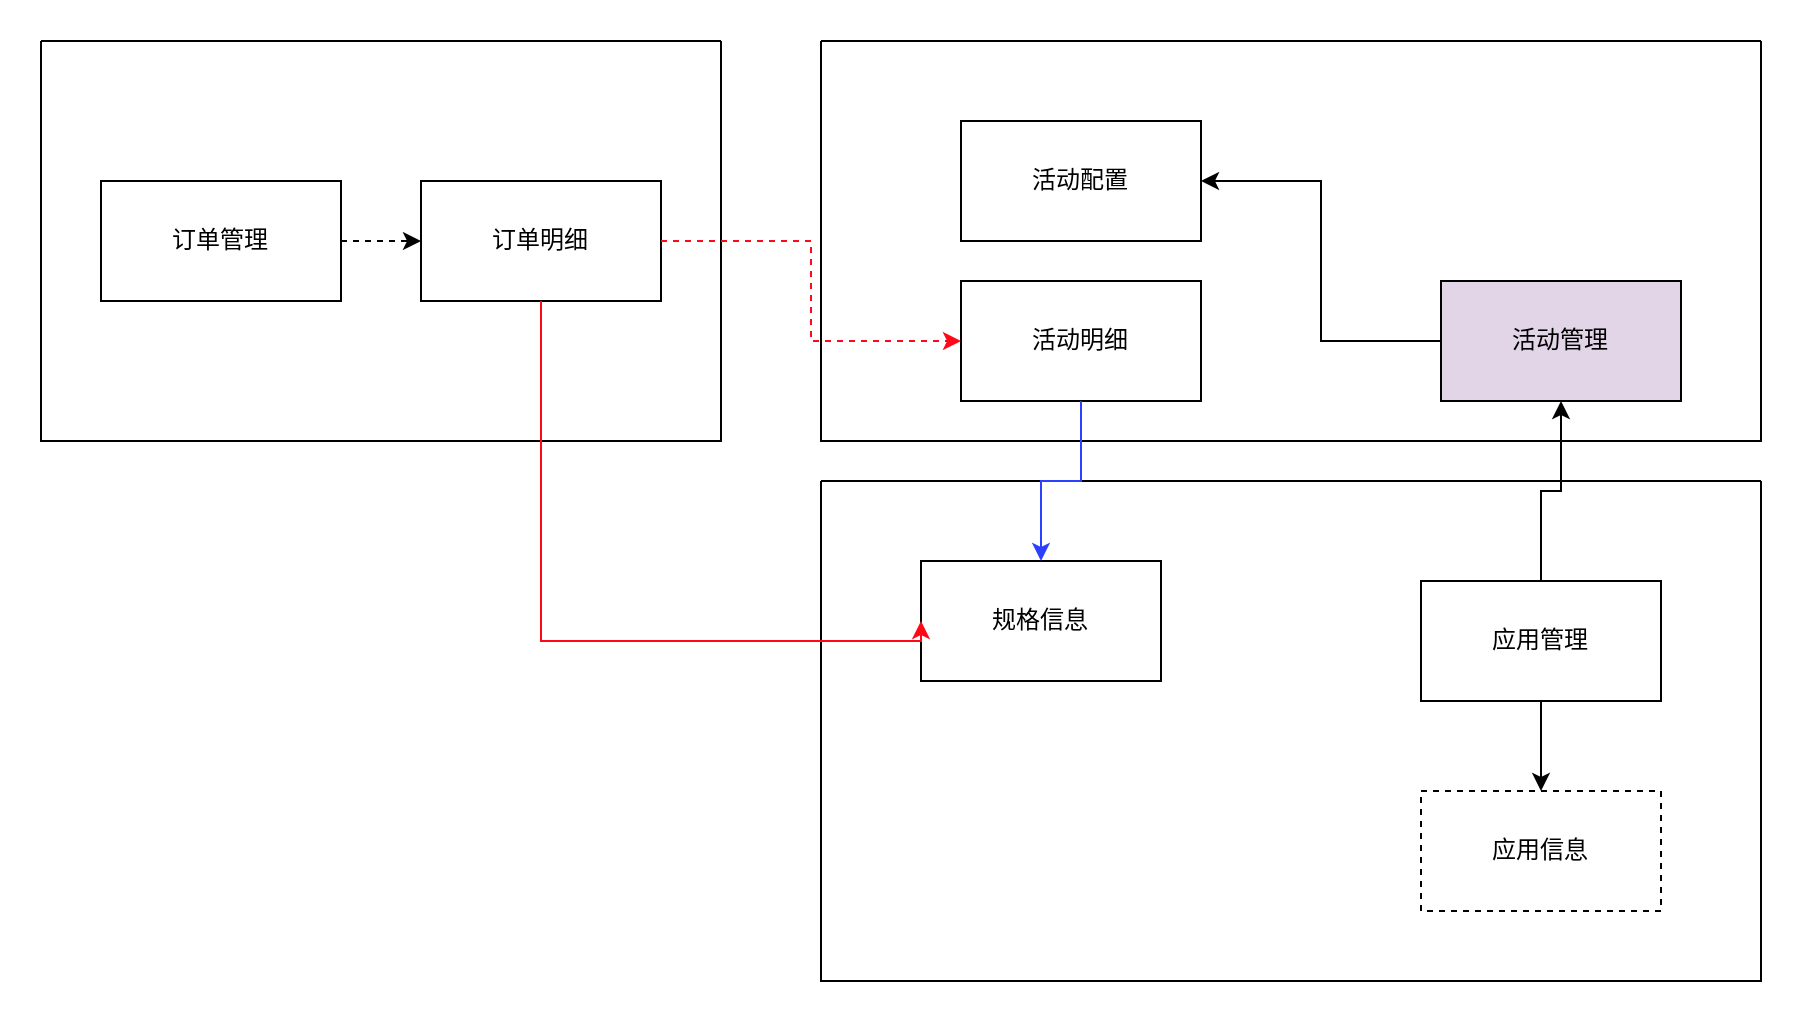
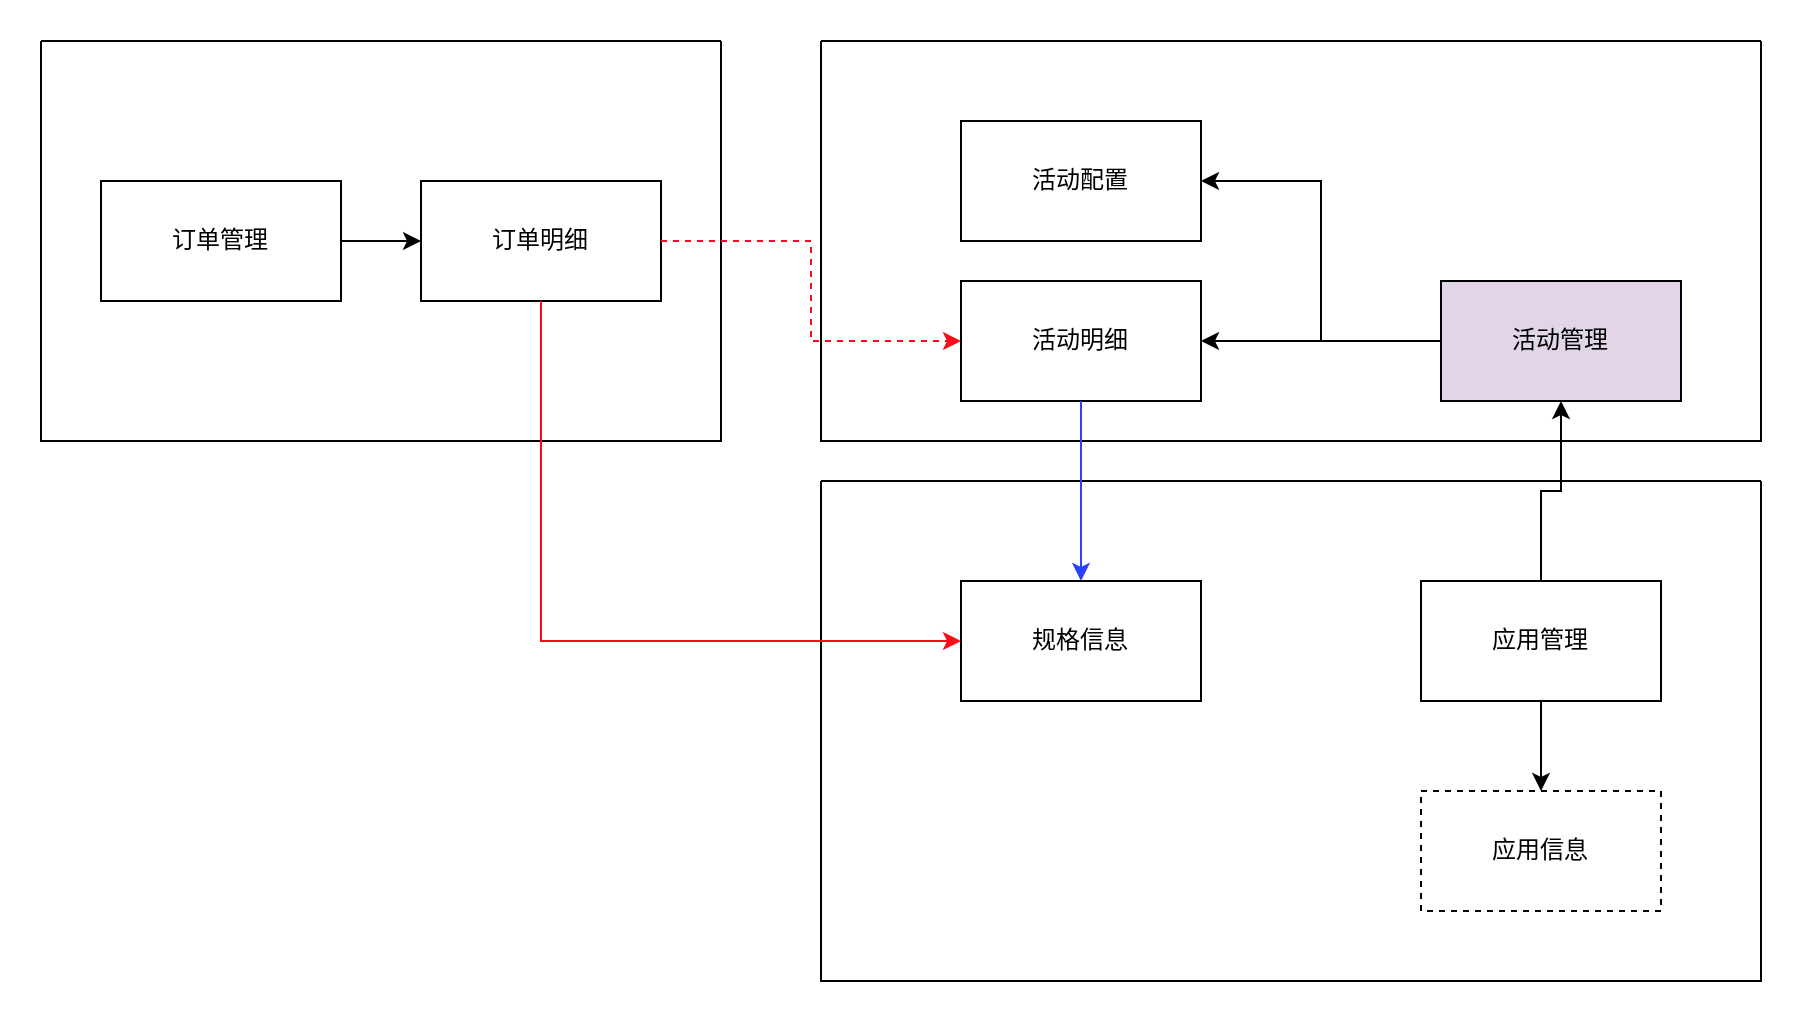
  <mxCell id="0" />
  <mxCell id="1" parent="0" />
  <mxCell id="2" value="" style="swimlane;startSize=0;" vertex="1" parent="1"><mxGeometry x="20" y="20" width="340" height="200" as="geometry" /></mxCell>
- <mxCell id="3" style="edgeStyle=orthogonalEdgeStyle;rounded=0;orthogonalLoop=1;jettySize=auto;html=1;entryX=0;entryY=0.5;entryDx=0;entryDy=0;dashed=1;" edge="1" parent="2" source="4" target="5"><mxGeometry relative="1" as="geometry" /></mxCell>
+ <mxCell id="3" style="edgeStyle=orthogonalEdgeStyle;rounded=0;orthogonalLoop=1;jettySize=auto;html=1;entryX=0;entryY=0.5;entryDx=0;entryDy=0;" edge="1" parent="2" source="4" target="5"><mxGeometry relative="1" as="geometry" /></mxCell>
  <mxCell id="4" value="订单管理" style="rounded=0;whiteSpace=wrap;html=1;" vertex="1" parent="2"><mxGeometry x="30" y="70" width="120" height="60" as="geometry" /></mxCell>
  <mxCell id="5" value="订单明细" style="rounded=0;whiteSpace=wrap;html=1;" vertex="1" parent="2"><mxGeometry x="190" y="70" width="120" height="60" as="geometry" /></mxCell>
  <mxCell id="6" value="" style="swimlane;startSize=0;" vertex="1" parent="1"><mxGeometry x="410" y="240" width="470" height="250" as="geometry" /></mxCell>
  <mxCell id="7" style="edgeStyle=orthogonalEdgeStyle;rounded=0;orthogonalLoop=1;jettySize=auto;html=1;entryX=0.5;entryY=0;entryDx=0;entryDy=0;strokeColor=#000000;" edge="1" parent="6" source="8" target="9"><mxGeometry relative="1" as="geometry" /></mxCell>
  <mxCell id="8" value="应用管理" style="rounded=0;whiteSpace=wrap;html=1;" vertex="1" parent="6"><mxGeometry x="300" y="50" width="120" height="60" as="geometry" /></mxCell>
  <mxCell id="9" value="应用信息" style="rounded=0;whiteSpace=wrap;html=1;dashed=1;" vertex="1" parent="6"><mxGeometry x="300" y="155" width="120" height="60" as="geometry" /></mxCell>
- <mxCell id="10" value="规格信息" style="rounded=0;whiteSpace=wrap;html=1;" vertex="1" parent="6"><mxGeometry x="50" y="40" width="120" height="60" as="geometry" /></mxCell>
+ <mxCell id="10" value="规格信息" style="rounded=0;whiteSpace=wrap;html=1;" vertex="1" parent="6"><mxGeometry x="70" y="50" width="120" height="60" as="geometry" /></mxCell>
  <mxCell id="11" style="edgeStyle=orthogonalEdgeStyle;rounded=0;orthogonalLoop=1;jettySize=auto;html=1;" edge="1" parent="6" source="8" target="16"><mxGeometry relative="1" as="geometry" /></mxCell>
  <mxCell id="12" value="" style="swimlane;startSize=0;" vertex="1" parent="1"><mxGeometry x="410" y="20" width="470" height="200" as="geometry" /></mxCell>
  <mxCell id="13" value="活动明细" style="rounded=0;whiteSpace=wrap;html=1;" vertex="1" parent="12"><mxGeometry x="70" y="120" width="120" height="60" as="geometry" /></mxCell>
+ <mxCell id="14" style="edgeStyle=orthogonalEdgeStyle;rounded=0;orthogonalLoop=1;jettySize=auto;html=1;strokeColor=#000000;" edge="1" parent="12" source="16" target="13"><mxGeometry relative="1" as="geometry" /></mxCell>
  <mxCell id="15" style="edgeStyle=orthogonalEdgeStyle;rounded=0;orthogonalLoop=1;jettySize=auto;html=1;entryX=1;entryY=0.5;entryDx=0;entryDy=0;strokeColor=#000000;" edge="1" parent="12" source="16" target="17"><mxGeometry relative="1" as="geometry" /></mxCell>
  <mxCell id="16" value="活动管理" style="rounded=0;whiteSpace=wrap;html=1;fillColor=#e1d5e7;" vertex="1" parent="12"><mxGeometry x="310" y="120" width="120" height="60" as="geometry" /></mxCell>
  <mxCell id="17" value="活动配置" style="rounded=0;whiteSpace=wrap;html=1;" vertex="1" parent="12"><mxGeometry x="70" y="40" width="120" height="60" as="geometry" /></mxCell>
  <mxCell id="18" style="edgeStyle=orthogonalEdgeStyle;rounded=0;orthogonalLoop=1;jettySize=auto;html=1;entryX=0;entryY=0.5;entryDx=0;entryDy=0;strokeColor=#FF0818;" edge="1" parent="1" source="5" target="10"><mxGeometry relative="1" as="geometry"><Array as="points"><mxPoint x="270" y="320" /></Array></mxGeometry></mxCell>
  <mxCell id="19" style="edgeStyle=orthogonalEdgeStyle;rounded=0;orthogonalLoop=1;jettySize=auto;html=1;strokeColor=#FF0818;dashed=1;" edge="1" parent="1" source="5" target="13"><mxGeometry relative="1" as="geometry" /></mxCell>
  <mxCell id="20" style="edgeStyle=orthogonalEdgeStyle;rounded=0;orthogonalLoop=1;jettySize=auto;html=1;strokeColor=#2B41FF;" edge="1" parent="1" source="13" target="10"><mxGeometry relative="1" as="geometry" /></mxCell>
